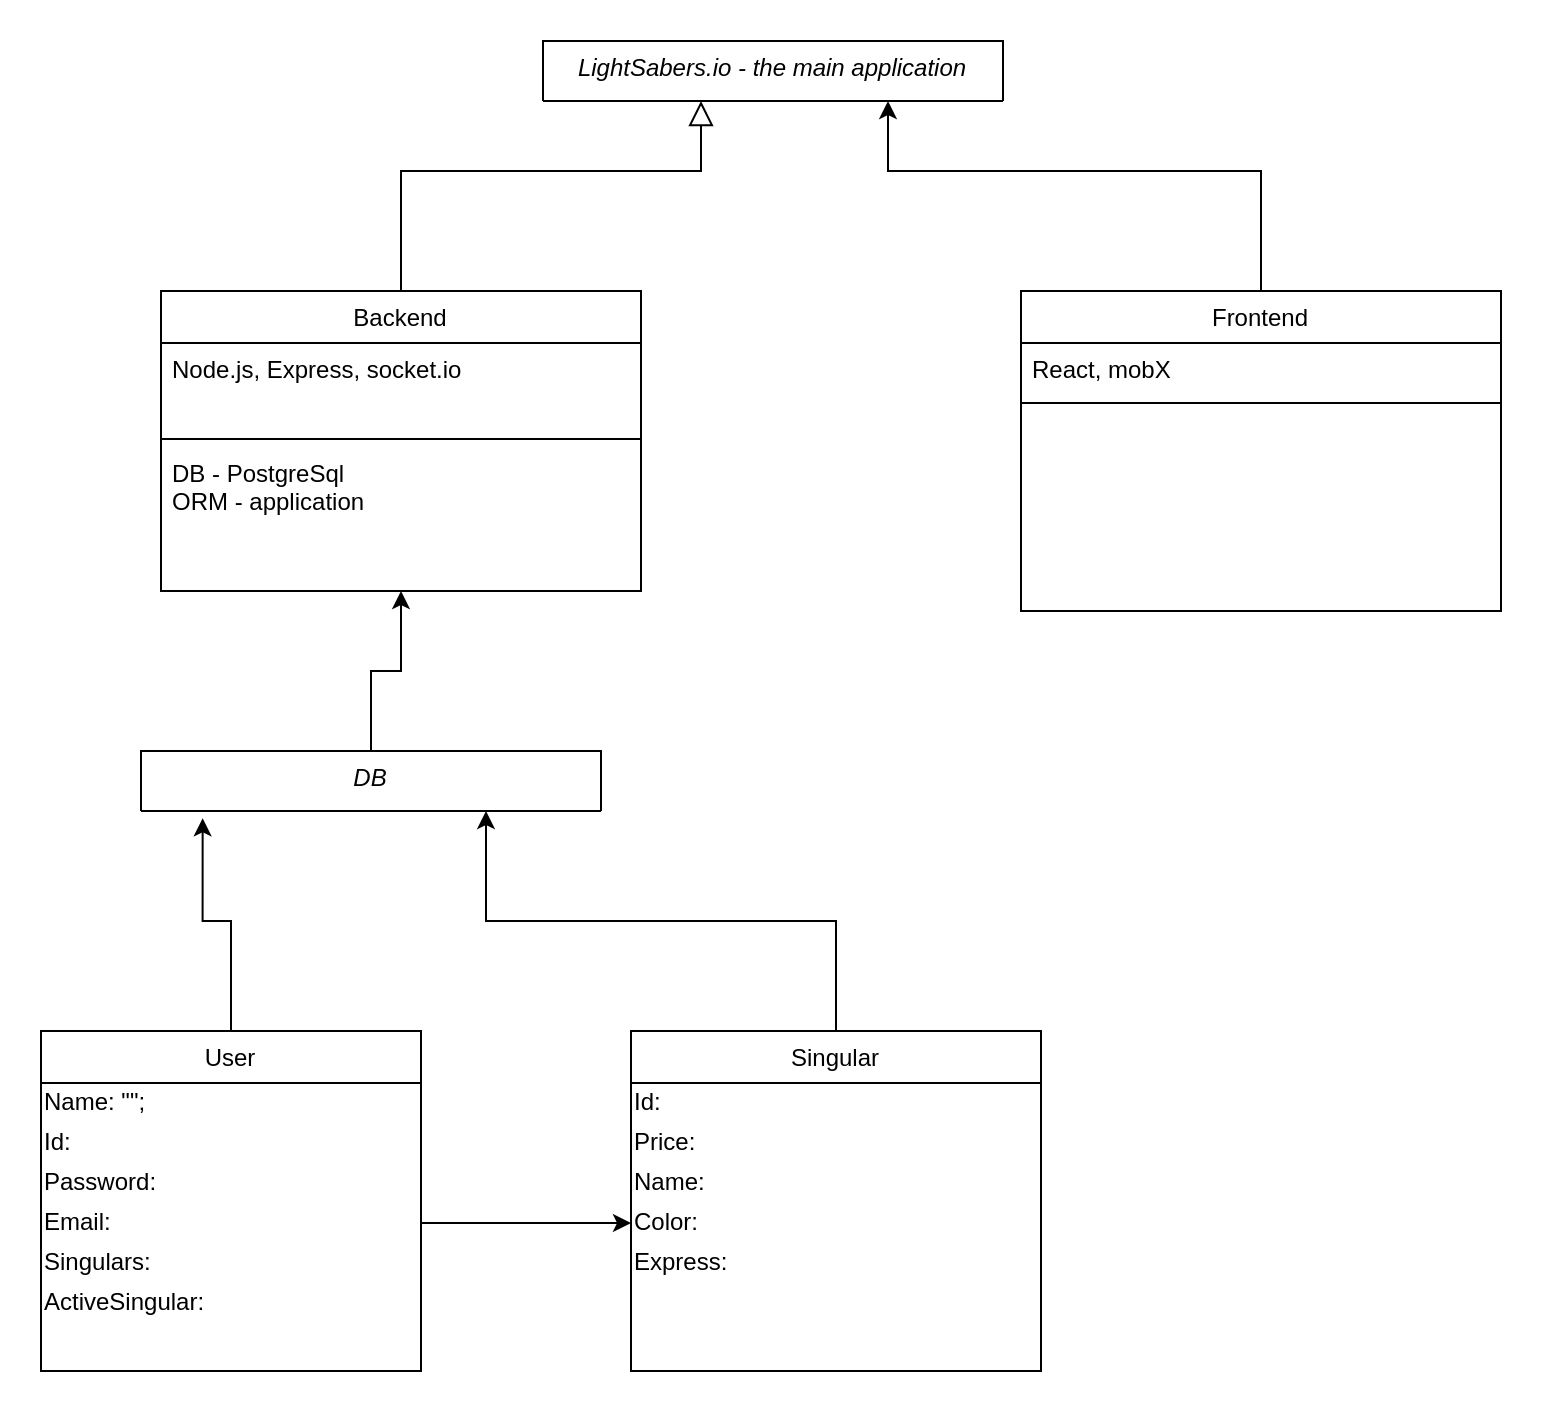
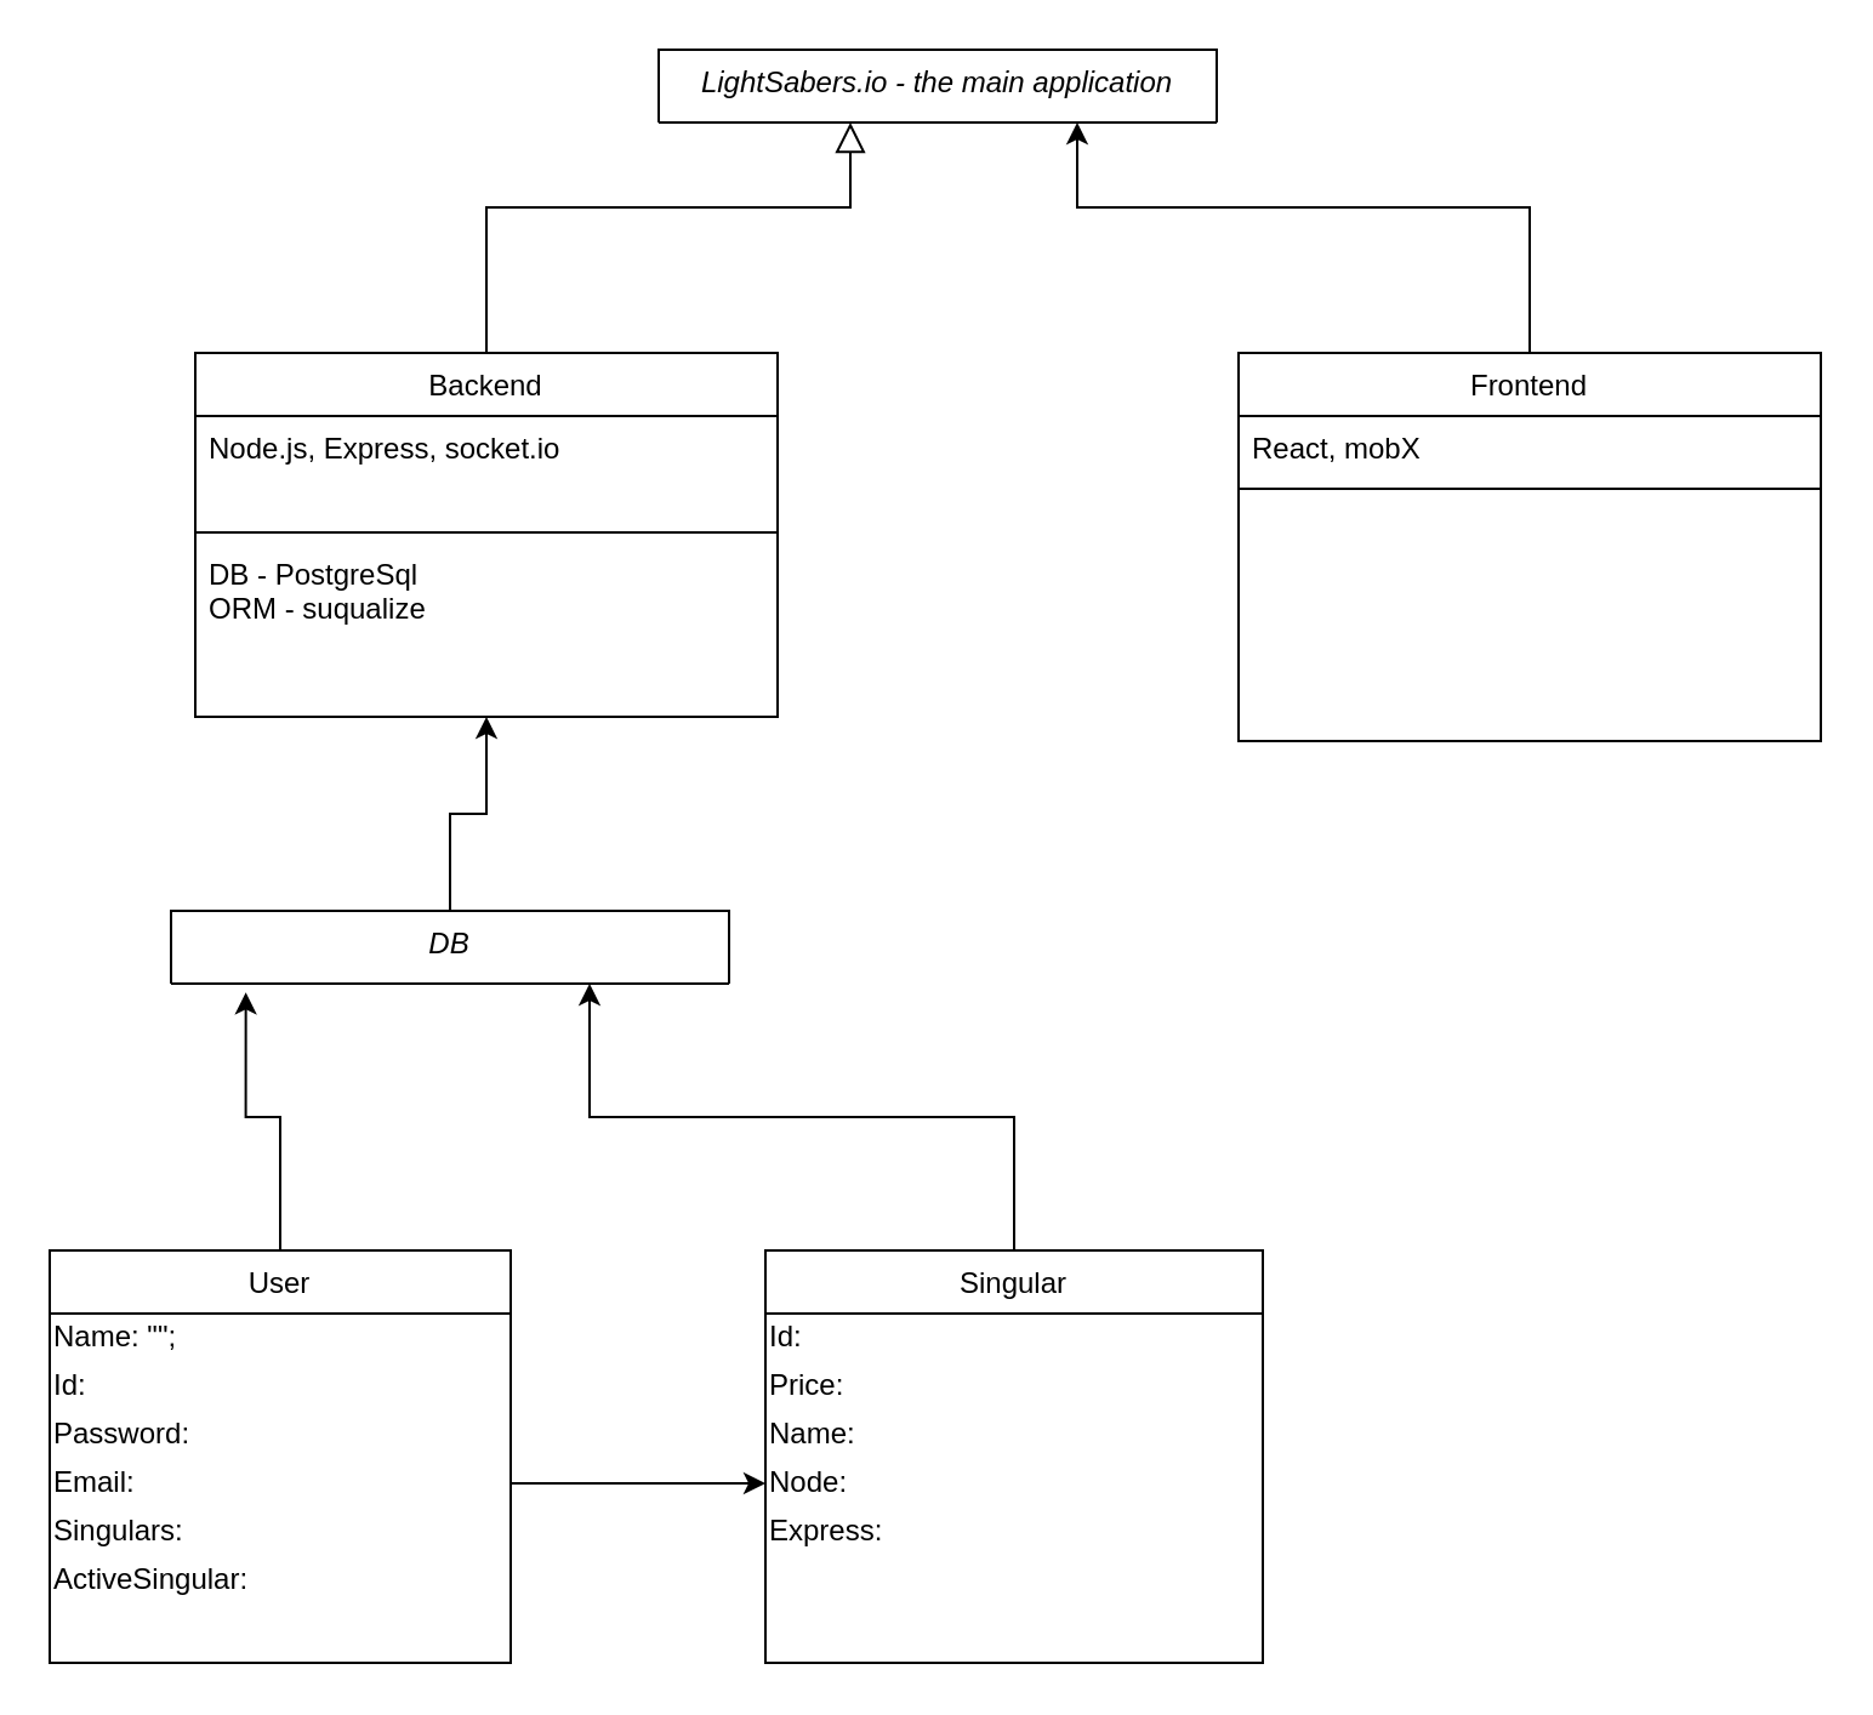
  <mxCell id="0" />
  <mxCell id="1" parent="0" />
  <mxCell id="2" value="LightSabers.io - the main application" style="swimlane;fontStyle=2;align=center;verticalAlign=top;childLayout=stackLayout;horizontal=1;startSize=30;horizontalStack=0;resizeParent=1;resizeLast=0;collapsible=1;marginBottom=0;rounded=0;shadow=0;strokeWidth=1;" parent="1" vertex="1"><mxGeometry x="271" y="20" width="230" height="30" as="geometry"><mxRectangle x="230" y="140" width="160" height="26" as="alternateBounds" /></mxGeometry></mxCell>
  <mxCell id="3" value="Backend" style="swimlane;fontStyle=0;align=center;verticalAlign=top;childLayout=stackLayout;horizontal=1;startSize=26;horizontalStack=0;resizeParent=1;resizeLast=0;collapsible=1;marginBottom=0;rounded=0;shadow=0;strokeWidth=1;" parent="1" vertex="1"><mxGeometry x="80" y="145" width="240" height="150" as="geometry"><mxRectangle x="340" y="380" width="170" height="26" as="alternateBounds" /></mxGeometry></mxCell>
  <mxCell id="4" value="Node.js, Express, socket.io" style="text;align=left;verticalAlign=top;spacingLeft=4;spacingRight=4;overflow=hidden;rotatable=0;points=[[0,0.5],[1,0.5]];portConstraint=eastwest;" parent="3" vertex="1"><mxGeometry y="26" width="240" height="44" as="geometry" /></mxCell>
  <mxCell id="5" value="" style="line;html=1;strokeWidth=1;align=left;verticalAlign=middle;spacingTop=-1;spacingLeft=3;spacingRight=3;rotatable=0;labelPosition=right;points=[];portConstraint=eastwest;" vertex="1" parent="3"><mxGeometry y="70" width="240" height="8" as="geometry" /></mxCell>
- <mxCell id="6" value="DB - PostgreSql&#10;ORM - application&#10;" style="text;align=left;verticalAlign=top;spacingLeft=4;spacingRight=4;overflow=hidden;rotatable=0;points=[[0,0.5],[1,0.5]];portConstraint=eastwest;" vertex="1" parent="3"><mxGeometry y="78" width="240" height="44" as="geometry" /></mxCell>
+ <mxCell id="6" value="DB - PostgreSql&#10;ORM - suqualize&#10;" style="text;align=left;verticalAlign=top;spacingLeft=4;spacingRight=4;overflow=hidden;rotatable=0;points=[[0,0.5],[1,0.5]];portConstraint=eastwest;" vertex="1" parent="3"><mxGeometry y="78" width="240" height="44" as="geometry" /></mxCell>
  <mxCell id="7" value="" style="endArrow=block;endSize=10;endFill=0;shadow=0;strokeWidth=1;rounded=0;edgeStyle=elbowEdgeStyle;elbow=vertical;" parent="1" source="3" target="2" edge="1"><mxGeometry width="160" relative="1" as="geometry"><mxPoint x="230" y="78" as="sourcePoint" /><mxPoint x="330" y="-24" as="targetPoint" /><Array as="points"><mxPoint x="350" y="85" /></Array></mxGeometry></mxCell>
  <mxCell id="8" style="edgeStyle=orthogonalEdgeStyle;rounded=0;orthogonalLoop=1;jettySize=auto;html=1;entryX=0.75;entryY=1;entryDx=0;entryDy=0;exitX=0.5;exitY=0;exitDx=0;exitDy=0;" parent="1" source="9" target="2" edge="1"><mxGeometry relative="1" as="geometry"><Array as="points"><mxPoint x="630" y="85" /><mxPoint x="443" y="85" /></Array></mxGeometry></mxCell>
  <mxCell id="9" value="Frontend" style="swimlane;fontStyle=0;align=center;verticalAlign=top;childLayout=stackLayout;horizontal=1;startSize=26;horizontalStack=0;resizeParent=1;resizeLast=0;collapsible=1;marginBottom=0;rounded=0;shadow=0;strokeWidth=1;" parent="1" vertex="1"><mxGeometry x="510" y="145" width="240" height="160" as="geometry"><mxRectangle x="340" y="380" width="170" height="26" as="alternateBounds" /></mxGeometry></mxCell>
  <mxCell id="10" value="React, mobX" style="text;align=left;verticalAlign=top;spacingLeft=4;spacingRight=4;overflow=hidden;rotatable=0;points=[[0,0.5],[1,0.5]];portConstraint=eastwest;" parent="9" vertex="1"><mxGeometry y="26" width="240" height="26" as="geometry" /></mxCell>
  <mxCell id="11" value="" style="line;html=1;strokeWidth=1;align=left;verticalAlign=middle;spacingTop=-1;spacingLeft=3;spacingRight=3;rotatable=0;labelPosition=right;points=[];portConstraint=eastwest;" parent="9" vertex="1"><mxGeometry y="52" width="240" height="8" as="geometry" /></mxCell>
  <mxCell id="12" style="edgeStyle=orthogonalEdgeStyle;rounded=0;orthogonalLoop=1;jettySize=auto;html=1;exitX=0.5;exitY=0;exitDx=0;exitDy=0;entryX=0.134;entryY=1.122;entryDx=0;entryDy=0;entryPerimeter=0;" edge="1" parent="1" source="13" target="21"><mxGeometry relative="1" as="geometry" /></mxCell>
  <mxCell id="13" value="User&#10;" style="swimlane;fontStyle=0;align=center;verticalAlign=top;childLayout=stackLayout;horizontal=1;startSize=26;horizontalStack=0;resizeParent=1;resizeLast=0;collapsible=1;marginBottom=0;rounded=0;shadow=0;strokeWidth=1;" vertex="1" parent="1"><mxGeometry y="515" width="190" height="170" as="geometry" x="20"><mxRectangle x="340" y="380" width="170" height="26" as="alternateBounds" /></mxGeometry></mxCell>
  <mxCell id="14" value="&lt;div&gt;Name: &quot;&quot;;&lt;/div&gt;" style="text;html=1;align=left;verticalAlign=middle;resizable=0;points=[];autosize=1;strokeColor=none;fillColor=none;" vertex="1" parent="13"><mxGeometry y="26" width="190" height="20" as="geometry" /></mxCell>
  <mxCell id="15" value="Id:" style="text;html=1;align=left;verticalAlign=middle;resizable=0;points=[];autosize=1;strokeColor=none;fillColor=none;" vertex="1" parent="13"><mxGeometry y="46" width="190" height="20" as="geometry" /></mxCell>
  <mxCell id="16" value="Password:" style="text;html=1;align=left;verticalAlign=middle;resizable=0;points=[];autosize=1;strokeColor=none;fillColor=none;" vertex="1" parent="13"><mxGeometry y="66" width="190" height="20" as="geometry" /></mxCell>
  <mxCell id="17" value="&lt;div&gt;Email:&lt;/div&gt;" style="text;html=1;align=left;verticalAlign=middle;resizable=0;points=[];autosize=1;strokeColor=none;fillColor=none;" vertex="1" parent="13"><mxGeometry y="86" width="190" height="20" as="geometry" /></mxCell>
  <mxCell id="18" value="Singulars:" style="text;html=1;align=left;verticalAlign=middle;resizable=0;points=[];autosize=1;strokeColor=none;fillColor=none;" vertex="1" parent="13"><mxGeometry y="106" width="190" height="20" as="geometry" /></mxCell>
  <mxCell id="19" value="ActiveSingular:" style="text;html=1;align=left;verticalAlign=middle;resizable=0;points=[];autosize=1;strokeColor=none;fillColor=none;" vertex="1" parent="13"><mxGeometry y="126" width="190" height="20" as="geometry" /></mxCell>
  <mxCell id="20" style="edgeStyle=orthogonalEdgeStyle;rounded=0;orthogonalLoop=1;jettySize=auto;html=1;exitX=0.5;exitY=0;exitDx=0;exitDy=0;entryX=0.5;entryY=1;entryDx=0;entryDy=0;" edge="1" parent="1" source="21" target="3"><mxGeometry relative="1" as="geometry" /></mxCell>
  <mxCell id="21" value="DB&#10;" style="swimlane;fontStyle=2;align=center;verticalAlign=top;childLayout=stackLayout;horizontal=1;startSize=30;horizontalStack=0;resizeParent=1;resizeLast=0;collapsible=1;marginBottom=0;rounded=0;shadow=0;strokeWidth=1;" vertex="1" parent="1"><mxGeometry x="70" y="375" width="230" height="30" as="geometry"><mxRectangle x="230" y="140" width="160" height="26" as="alternateBounds" /></mxGeometry></mxCell>
  <mxCell id="22" style="edgeStyle=orthogonalEdgeStyle;rounded=0;orthogonalLoop=1;jettySize=auto;html=1;exitX=0.5;exitY=0;exitDx=0;exitDy=0;entryX=0.75;entryY=1;entryDx=0;entryDy=0;" edge="1" parent="1" source="23" target="21"><mxGeometry relative="1" as="geometry" /></mxCell>
  <mxCell id="23" value="Singular&#10;" style="swimlane;fontStyle=0;align=center;verticalAlign=top;childLayout=stackLayout;horizontal=1;startSize=26;horizontalStack=0;resizeParent=1;resizeLast=0;collapsible=1;marginBottom=0;rounded=0;shadow=0;strokeWidth=1;" vertex="1" parent="1"><mxGeometry x="315" y="515" width="205" height="170" as="geometry"><mxRectangle x="340" y="380" width="170" height="26" as="alternateBounds" /></mxGeometry></mxCell>
  <mxCell id="24" value="Id:" style="text;html=1;align=left;verticalAlign=middle;resizable=0;points=[];autosize=1;strokeColor=none;fillColor=none;" vertex="1" parent="23"><mxGeometry y="26" width="205" height="20" as="geometry" /></mxCell>
  <mxCell id="25" value="Price:" style="text;html=1;align=left;verticalAlign=middle;resizable=0;points=[];autosize=1;strokeColor=none;fillColor=none;" vertex="1" parent="23"><mxGeometry y="46" width="205" height="20" as="geometry" /></mxCell>
  <mxCell id="26" value="Name:" style="text;html=1;align=left;verticalAlign=middle;resizable=0;points=[];autosize=1;strokeColor=none;fillColor=none;" vertex="1" parent="23"><mxGeometry y="66" width="205" height="20" as="geometry" /></mxCell>
- <mxCell id="27" value="Color:" style="text;html=1;align=left;verticalAlign=middle;resizable=0;points=[];autosize=1;strokeColor=none;fillColor=none;" vertex="1" parent="23"><mxGeometry y="86" width="205" height="20" as="geometry" /></mxCell>
+ <mxCell id="27" value="Node:" style="text;html=1;align=left;verticalAlign=middle;resizable=0;points=[];autosize=1;strokeColor=none;fillColor=none;" vertex="1" parent="23"><mxGeometry y="86" width="205" height="20" as="geometry" /></mxCell>
  <mxCell id="28" value="Express:" style="text;html=1;align=left;verticalAlign=middle;resizable=0;points=[];autosize=1;strokeColor=none;fillColor=none;" vertex="1" parent="23"><mxGeometry y="106" width="205" height="20" as="geometry" /></mxCell>
  <mxCell id="29" style="edgeStyle=orthogonalEdgeStyle;rounded=0;orthogonalLoop=1;jettySize=auto;html=1;" edge="1" parent="1" source="17" target="27"><mxGeometry relative="1" as="geometry" /></mxCell>
